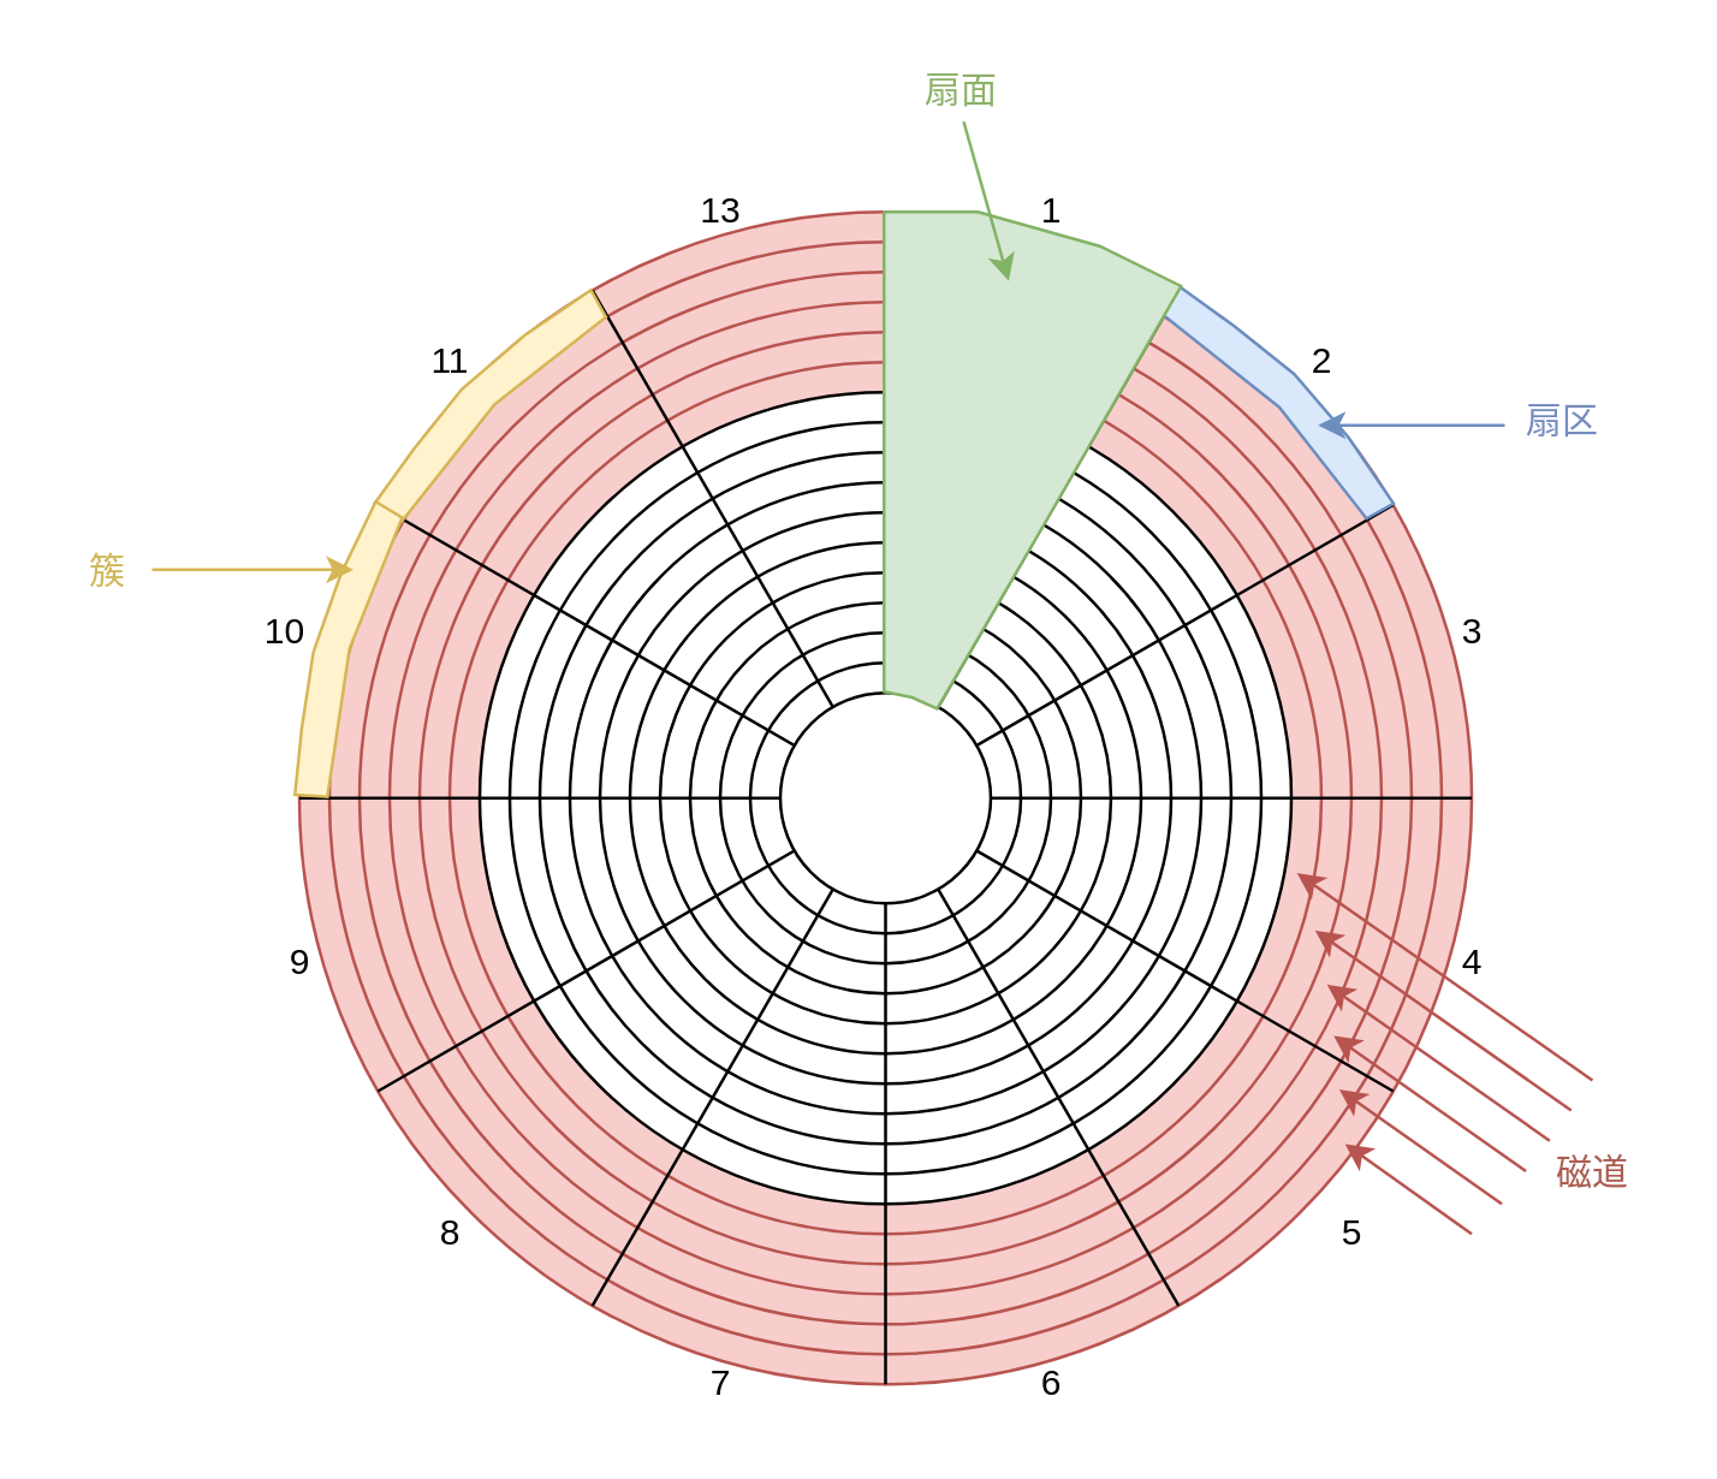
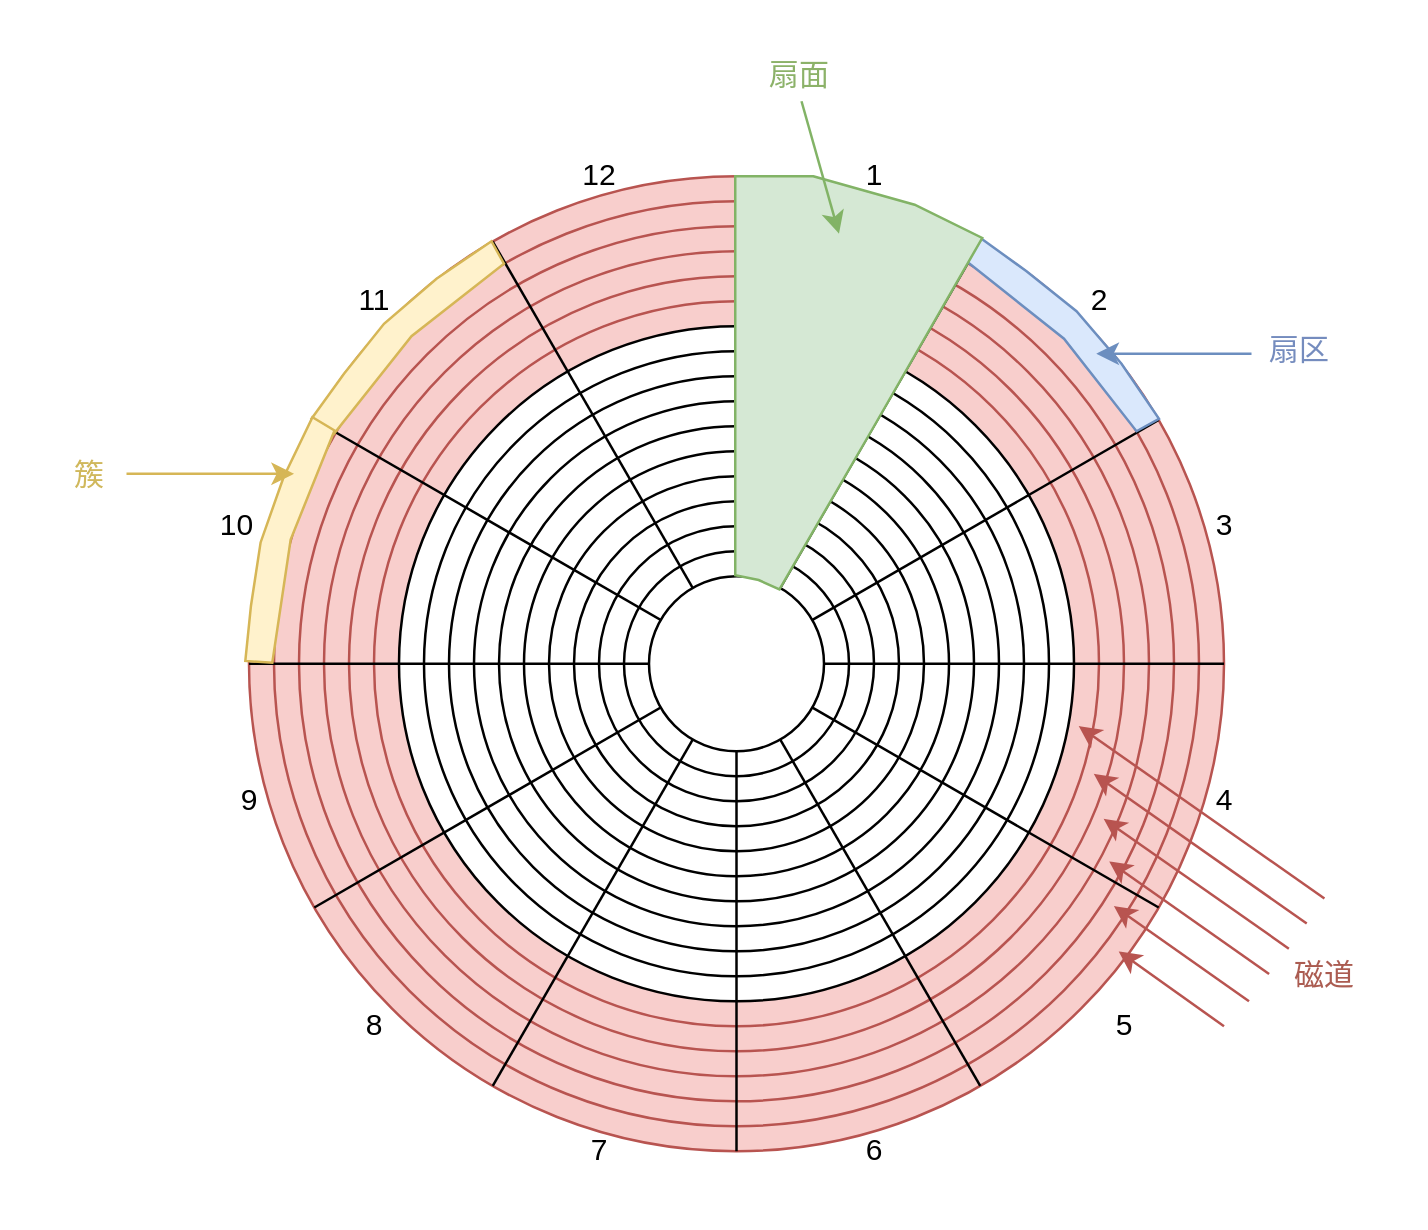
  <mxCell id="0" />
  <mxCell id="1" parent="0" />
  <mxCell id="2" value="" style="ellipse;whiteSpace=wrap;html=1;aspect=fixed;fillColor=#f8cecc;strokeColor=#b85450;" vertex="1" parent="1"><mxGeometry x="99" y="70" width="390" height="390" as="geometry" /></mxCell>
  <mxCell id="3" value="" style="ellipse;whiteSpace=wrap;html=1;aspect=fixed;fillColor=#f8cecc;strokeColor=#b85450;" vertex="1" parent="1"><mxGeometry x="109" y="80" width="370" height="370" as="geometry" /></mxCell>
  <mxCell id="4" value="" style="ellipse;whiteSpace=wrap;html=1;aspect=fixed;fillColor=#f8cecc;strokeColor=#b85450;" vertex="1" parent="1"><mxGeometry x="119" y="90" width="350" height="350" as="geometry" /></mxCell>
  <mxCell id="5" value="" style="ellipse;whiteSpace=wrap;html=1;aspect=fixed;fillColor=#f8cecc;strokeColor=#b85450;" vertex="1" parent="1"><mxGeometry x="129" y="100" width="330" height="330" as="geometry" /></mxCell>
  <mxCell id="6" value="" style="ellipse;whiteSpace=wrap;html=1;aspect=fixed;fillColor=#f8cecc;strokeColor=#b85450;" vertex="1" parent="1"><mxGeometry x="139" y="110" width="310" height="310" as="geometry" /></mxCell>
  <mxCell id="7" value="" style="ellipse;whiteSpace=wrap;html=1;aspect=fixed;fillColor=#f8cecc;strokeColor=#b85450;" vertex="1" parent="1"><mxGeometry x="149" y="120" width="290" height="290" as="geometry" /></mxCell>
  <mxCell id="8" value="" style="ellipse;whiteSpace=wrap;html=1;aspect=fixed;" vertex="1" parent="1"><mxGeometry x="159" y="130" width="270" height="270" as="geometry" /></mxCell>
  <mxCell id="9" value="" style="ellipse;whiteSpace=wrap;html=1;aspect=fixed;" vertex="1" parent="1"><mxGeometry x="169" y="140" width="250" height="250" as="geometry" /></mxCell>
  <mxCell id="10" value="" style="ellipse;whiteSpace=wrap;html=1;aspect=fixed;" vertex="1" parent="1"><mxGeometry x="179" y="150" width="230" height="230" as="geometry" /></mxCell>
  <mxCell id="11" value="" style="ellipse;whiteSpace=wrap;html=1;aspect=fixed;" vertex="1" parent="1"><mxGeometry x="189" y="160" width="210" height="210" as="geometry" /></mxCell>
  <mxCell id="12" value="" style="ellipse;whiteSpace=wrap;html=1;aspect=fixed;" vertex="1" parent="1"><mxGeometry x="199" y="170" width="190" height="190" as="geometry" /></mxCell>
  <mxCell id="13" value="" style="ellipse;whiteSpace=wrap;html=1;aspect=fixed;" vertex="1" parent="1"><mxGeometry x="209" y="180" width="170" height="170" as="geometry" /></mxCell>
  <mxCell id="14" value="" style="ellipse;whiteSpace=wrap;html=1;aspect=fixed;" vertex="1" parent="1"><mxGeometry x="219" y="190" width="150" height="150" as="geometry" /></mxCell>
  <mxCell id="15" value="" style="ellipse;whiteSpace=wrap;html=1;aspect=fixed;" vertex="1" parent="1"><mxGeometry x="229" y="200" width="130" height="130" as="geometry" /></mxCell>
  <mxCell id="16" value="" style="ellipse;whiteSpace=wrap;html=1;aspect=fixed;" vertex="1" parent="1"><mxGeometry x="239" y="210" width="110" height="110" as="geometry" /></mxCell>
  <mxCell id="17" value="" style="ellipse;whiteSpace=wrap;html=1;aspect=fixed;" vertex="1" parent="1"><mxGeometry x="249" y="220" width="90" height="90" as="geometry" /></mxCell>
  <mxCell id="18" value="" style="endArrow=none;html=1;entryX=0.5;entryY=0;entryDx=0;entryDy=0;exitX=0.5;exitY=1;exitDx=0;exitDy=0;" edge="1" parent="1" source="2" target="2"><mxGeometry width="50" height="50" relative="1" as="geometry"><mxPoint x="269" y="290" as="sourcePoint" /><mxPoint x="319" y="240" as="targetPoint" /></mxGeometry></mxCell>
  <mxCell id="19" value="" style="endArrow=none;html=1;entryX=0;entryY=0.5;entryDx=0;entryDy=0;exitX=1;exitY=0.5;exitDx=0;exitDy=0;" edge="1" parent="1" source="2" target="2"><mxGeometry width="50" height="50" relative="1" as="geometry"><mxPoint x="610" y="480" as="sourcePoint" /><mxPoint x="610" y="90" as="targetPoint" /></mxGeometry></mxCell>
  <mxCell id="20" value="" style="endArrow=none;html=1;entryX=0.5;entryY=0;entryDx=0;entryDy=0;exitX=0.5;exitY=1;exitDx=0;exitDy=0;" edge="1" parent="1"><mxGeometry width="50" height="50" relative="1" as="geometry"><mxPoint x="281.5" y="286.651" as="sourcePoint" /><mxPoint x="306.5" y="243.349" as="targetPoint" /></mxGeometry></mxCell>
  <mxCell id="21" value="" style="endArrow=none;html=1;entryX=0;entryY=0.5;entryDx=0;entryDy=0;exitX=1;exitY=0.5;exitDx=0;exitDy=0;" edge="1" parent="1"><mxGeometry width="50" height="50" relative="1" as="geometry"><mxPoint x="315.651" y="277.5" as="sourcePoint" /><mxPoint x="272.349" y="252.5" as="targetPoint" /></mxGeometry></mxCell>
  <mxCell id="22" value="" style="endArrow=none;html=1;entryX=0.5;entryY=0;entryDx=0;entryDy=0;exitX=0.5;exitY=1;exitDx=0;exitDy=0;" edge="1" parent="1"><mxGeometry width="50" height="50" relative="1" as="geometry"><mxPoint x="272.349" y="277.5" as="sourcePoint" /><mxPoint x="315.651" y="252.5" as="targetPoint" /></mxGeometry></mxCell>
  <mxCell id="23" value="" style="endArrow=none;html=1;entryX=0;entryY=0.5;entryDx=0;entryDy=0;exitX=1;exitY=0.5;exitDx=0;exitDy=0;" edge="1" parent="1"><mxGeometry width="50" height="50" relative="1" as="geometry"><mxPoint x="306.5" y="286.651" as="sourcePoint" /><mxPoint x="281.5" y="243.349" as="targetPoint" /></mxGeometry></mxCell>
  <mxCell id="24" value="" style="endArrow=none;html=1;entryX=1;entryY=0.5;entryDx=0;entryDy=0;exitX=0;exitY=0.5;exitDx=0;exitDy=0;" edge="1" parent="1"><mxGeometry width="50" height="50" relative="1" as="geometry"><mxPoint x="125.125" y="167.5" as="sourcePoint" /><mxPoint x="462.875" y="362.5" as="targetPoint" /></mxGeometry></mxCell>
  <mxCell id="25" value="" style="endArrow=none;html=1;exitX=0.5;exitY=1;exitDx=0;exitDy=0;entryX=0.5;entryY=0;entryDx=0;entryDy=0;" edge="1" parent="1"><mxGeometry width="50" height="50" relative="1" as="geometry"><mxPoint x="196.5" y="433.875" as="sourcePoint" /><mxPoint x="391.5" y="96.125" as="targetPoint" /></mxGeometry></mxCell>
  <mxCell id="26" value="" style="endArrow=none;html=1;entryX=1;entryY=0.5;entryDx=0;entryDy=0;exitX=0;exitY=0.5;exitDx=0;exitDy=0;shadow=0;" edge="1" parent="1"><mxGeometry width="50" height="50" relative="1" as="geometry"><mxPoint x="196.5" y="96.125" as="sourcePoint" /><mxPoint x="391.5" y="433.875" as="targetPoint" /></mxGeometry></mxCell>
  <mxCell id="27" value="" style="endArrow=none;html=1;exitX=0.5;exitY=1;exitDx=0;exitDy=0;entryX=0.5;entryY=0;entryDx=0;entryDy=0;shadow=0;" edge="1" parent="1"><mxGeometry width="50" height="50" relative="1" as="geometry"><mxPoint x="125.125" y="362.5" as="sourcePoint" /><mxPoint x="462.875" y="167.5" as="targetPoint" /></mxGeometry></mxCell>
  <mxCell id="28" value="" style="ellipse;whiteSpace=wrap;html=1;aspect=fixed;" vertex="1" parent="1"><mxGeometry x="259" y="230" width="70" height="70" as="geometry" /></mxCell>
  <mxCell id="29" value="1" style="text;html=1;align=center;verticalAlign=middle;resizable=0;points=[];autosize=1;" vertex="1" parent="1"><mxGeometry x="339" y="60" width="20" height="20" as="geometry" /></mxCell>
  <mxCell id="30" value="2" style="text;html=1;align=center;verticalAlign=middle;resizable=0;points=[];autosize=1;" vertex="1" parent="1"><mxGeometry x="429" y="110" width="20" height="20" as="geometry" /></mxCell>
  <mxCell id="31" value="3" style="text;html=1;align=center;verticalAlign=middle;resizable=0;points=[];autosize=1;" vertex="1" parent="1"><mxGeometry x="479" y="200" width="20" height="20" as="geometry" /></mxCell>
  <mxCell id="32" value="4" style="text;html=1;align=center;verticalAlign=middle;resizable=0;points=[];autosize=1;" vertex="1" parent="1"><mxGeometry x="479" y="310" width="20" height="20" as="geometry" /></mxCell>
  <mxCell id="33" value="5" style="text;html=1;align=center;verticalAlign=middle;resizable=0;points=[];autosize=1;" vertex="1" parent="1"><mxGeometry x="439" y="400" width="20" height="20" as="geometry" /></mxCell>
  <mxCell id="34" value="6" style="text;html=1;align=center;verticalAlign=middle;resizable=0;points=[];autosize=1;" vertex="1" parent="1"><mxGeometry x="339" y="450" width="20" height="20" as="geometry" /></mxCell>
  <mxCell id="35" value="7" style="text;html=1;align=center;verticalAlign=middle;resizable=0;points=[];autosize=1;" vertex="1" parent="1"><mxGeometry x="229" y="450" width="20" height="20" as="geometry" /></mxCell>
  <mxCell id="36" value="8" style="text;html=1;align=center;verticalAlign=middle;resizable=0;points=[];autosize=1;" vertex="1" parent="1"><mxGeometry x="139" y="400" width="20" height="20" as="geometry" /></mxCell>
  <mxCell id="37" value="9" style="text;html=1;align=center;verticalAlign=middle;resizable=0;points=[];autosize=1;" vertex="1" parent="1"><mxGeometry x="89" y="310" width="20" height="20" as="geometry" /></mxCell>
  <mxCell id="38" value="10" style="text;html=1;align=center;verticalAlign=middle;resizable=0;points=[];autosize=1;" vertex="1" parent="1"><mxGeometry x="79" y="200" width="30" height="20" as="geometry" /></mxCell>
  <mxCell id="39" value="11" style="text;html=1;align=center;verticalAlign=middle;resizable=0;points=[];autosize=1;" vertex="1" parent="1"><mxGeometry x="134" y="110" width="30" height="20" as="geometry" /></mxCell>
- <mxCell id="40" value="13" style="text;html=1;align=center;verticalAlign=middle;resizable=0;points=[];autosize=1;" vertex="1" parent="1"><mxGeometry x="224" y="60" width="30" height="20" as="geometry" /></mxCell>
+ <mxCell id="40" value="12" style="text;html=1;align=center;verticalAlign=middle;resizable=0;points=[];autosize=1;" vertex="1" parent="1"><mxGeometry x="224" y="60" width="30" height="20" as="geometry" /></mxCell>
  <mxCell id="41" value="扇区" style="text;html=1;align=center;verticalAlign=middle;resizable=0;points=[];autosize=1;fontColor=#758cbe;" vertex="1" parent="1"><mxGeometry x="499" y="130" width="40" height="20" as="geometry" /></mxCell>
  <mxCell id="42" value="" style="endArrow=classic;html=1;shadow=0;entryX=0.892;entryY=0.795;entryDx=0;entryDy=0;entryPerimeter=0;fillColor=#f8cecc;strokeColor=#b85450;" edge="1" parent="1" target="2"><mxGeometry width="50" height="50" relative="1" as="geometry"><mxPoint x="489" y="410" as="sourcePoint" /><mxPoint x="539" y="360" as="targetPoint" /></mxGeometry></mxCell>
  <mxCell id="43" value="" style="endArrow=classic;html=1;shadow=0;entryX=0.908;entryY=0.762;entryDx=0;entryDy=0;entryPerimeter=0;fillColor=#f8cecc;strokeColor=#b85450;" edge="1" parent="1" target="3"><mxGeometry width="50" height="50" relative="1" as="geometry"><mxPoint x="499" y="400" as="sourcePoint" /><mxPoint x="456.88" y="370.05" as="targetPoint" /></mxGeometry></mxCell>
  <mxCell id="44" value="" style="endArrow=classic;html=1;shadow=0;entryX=0.926;entryY=0.726;entryDx=0;entryDy=0;entryPerimeter=0;fillColor=#f8cecc;strokeColor=#b85450;" edge="1" parent="1" target="4"><mxGeometry width="50" height="50" relative="1" as="geometry"><mxPoint x="507.04" y="389.06" as="sourcePoint" /><mxPoint x="453" y="351" as="targetPoint" /></mxGeometry></mxCell>
  <mxCell id="45" value="" style="endArrow=classic;html=1;shadow=0;entryX=0.945;entryY=0.688;entryDx=0;entryDy=0;entryPerimeter=0;fillColor=#f8cecc;strokeColor=#b85450;" edge="1" parent="1" target="5"><mxGeometry width="50" height="50" relative="1" as="geometry"><mxPoint x="514.94" y="378.96" as="sourcePoint" /><mxPoint x="451" y="334" as="targetPoint" /></mxGeometry></mxCell>
  <mxCell id="46" value="" style="endArrow=classic;html=1;shadow=0;entryX=0.961;entryY=0.642;entryDx=0;entryDy=0;entryPerimeter=0;fillColor=#f8cecc;strokeColor=#b85450;" edge="1" parent="1" target="6"><mxGeometry width="50" height="50" relative="1" as="geometry"><mxPoint x="522.09" y="368.92" as="sourcePoint" /><mxPoint x="448" y="317" as="targetPoint" /></mxGeometry></mxCell>
  <mxCell id="47" value="" style="endArrow=classic;html=1;shadow=0;entryX=0.972;entryY=0.586;entryDx=0;entryDy=0;entryPerimeter=0;fillColor=#f8cecc;strokeColor=#b85450;" edge="1" parent="1" target="7"><mxGeometry width="50" height="50" relative="1" as="geometry"><mxPoint x="529.18" y="358.9" as="sourcePoint" /><mxPoint x="444" y="299" as="targetPoint" /></mxGeometry></mxCell>
  <mxCell id="48" value="" style="verticalLabelPosition=bottom;verticalAlign=top;html=1;shape=mxgraph.basic.polygon;polyCoords=[[0.23,0.05],[0.41,0.18],[0.61,0.34],[0.79,0.55],[0.94,0.77],[0.85,0.82],[0.56,0.45],[0.17,0.14]];polyline=0;shadow=0;fillColor=#dae8fc;strokeColor=#6c8ebf;" vertex="1" parent="1"><mxGeometry x="369" y="90" width="100" height="100" as="geometry" /></mxCell>
  <mxCell id="49" value="" style="endArrow=classic;html=1;shadow=0;entryX=0.869;entryY=0.182;entryDx=0;entryDy=0;entryPerimeter=0;fillColor=#dae8fc;strokeColor=#6c8ebf;" edge="1" parent="1" target="2"><mxGeometry width="50" height="50" relative="1" as="geometry"><mxPoint x="500" y="141" as="sourcePoint" /><mxPoint x="580" y="140" as="targetPoint" /></mxGeometry></mxCell>
  <mxCell id="50" value="磁道" style="text;html=1;align=center;verticalAlign=middle;resizable=0;points=[];autosize=1;fontColor=#ab5c51;" vertex="1" parent="1"><mxGeometry x="509" y="380" width="40" height="20" as="geometry" /></mxCell>
  <mxCell id="51" value="" style="verticalLabelPosition=bottom;verticalAlign=top;html=1;shape=mxgraph.basic.polygon;polyCoords=[[0.3,0],[0.69,0.06],[0.95,0.13],[0.53,0.53],[0.17,0.87],[0.09,0.85],[0,0.84],[0,0]];polyline=0;shadow=0;sketch=0;fillColor=#d5e8d4;strokeColor=#82b366;" vertex="1" parent="1"><mxGeometry x="293.5" y="70" width="104" height="190" as="geometry" /></mxCell>
  <mxCell id="52" value="" style="endArrow=classic;html=1;shadow=0;fontColor=#ab5c51;entryX=0.399;entryY=0.121;entryDx=0;entryDy=0;entryPerimeter=0;fillColor=#d5e8d4;strokeColor=#82b366;" edge="1" parent="1" target="51"><mxGeometry width="50" height="50" relative="1" as="geometry"><mxPoint x="320" y="40" as="sourcePoint" /><mxPoint x="329" y="10" as="targetPoint" /></mxGeometry></mxCell>
  <mxCell id="53" value="扇面" style="text;html=1;align=center;verticalAlign=middle;resizable=0;points=[];autosize=1;fontColor=#8cb269;" vertex="1" parent="1"><mxGeometry x="299" y="20" width="40" height="20" as="geometry" /></mxCell>
  <mxCell id="54" value="" style="verticalLabelPosition=bottom;verticalAlign=top;html=1;shape=mxgraph.basic.polygon;polyCoords=[[0.23,0.05],[0.41,0.18],[0.61,0.34],[0.79,0.55],[0.94,0.77],[0.85,0.82],[0.56,0.45],[0.17,0.14]];polyline=0;shadow=0;fillColor=#fff2cc;strokeColor=#d6b656;rotation=-90;" vertex="1" parent="1"><mxGeometry x="119" y="90" width="100" height="100" as="geometry" /></mxCell>
  <mxCell id="55" value="" style="verticalLabelPosition=bottom;verticalAlign=top;html=1;shape=mxgraph.basic.polygon;polyCoords=[[0.23,0.05],[0.41,0.18],[0.61,0.34],[0.79,0.55],[0.94,0.77],[0.85,0.82],[0.56,0.45],[0.17,0.14]];polyline=0;shadow=0;fillColor=#fff2cc;strokeColor=#d6b656;rotation=-120;" vertex="1" parent="1"><mxGeometry x="73" y="168" width="100" height="100" as="geometry" /></mxCell>
  <mxCell id="56" value="" style="endArrow=classic;html=1;shadow=0;fontColor=#8cb269;entryX=0.781;entryY=0.593;entryDx=0;entryDy=0;entryPerimeter=0;fillColor=#fff2cc;strokeColor=#d6b656;" edge="1" parent="1" target="55"><mxGeometry width="50" height="50" relative="1" as="geometry"><mxPoint x="50" y="189" as="sourcePoint" /><mxPoint x="73" y="120" as="targetPoint" /></mxGeometry></mxCell>
  <mxCell id="57" value="簇" style="text;html=1;align=center;verticalAlign=middle;resizable=0;points=[];autosize=1;fontColor=#d0b85c;" vertex="1" parent="1"><mxGeometry x="20" y="180" width="30" height="20" as="geometry" /></mxCell>
